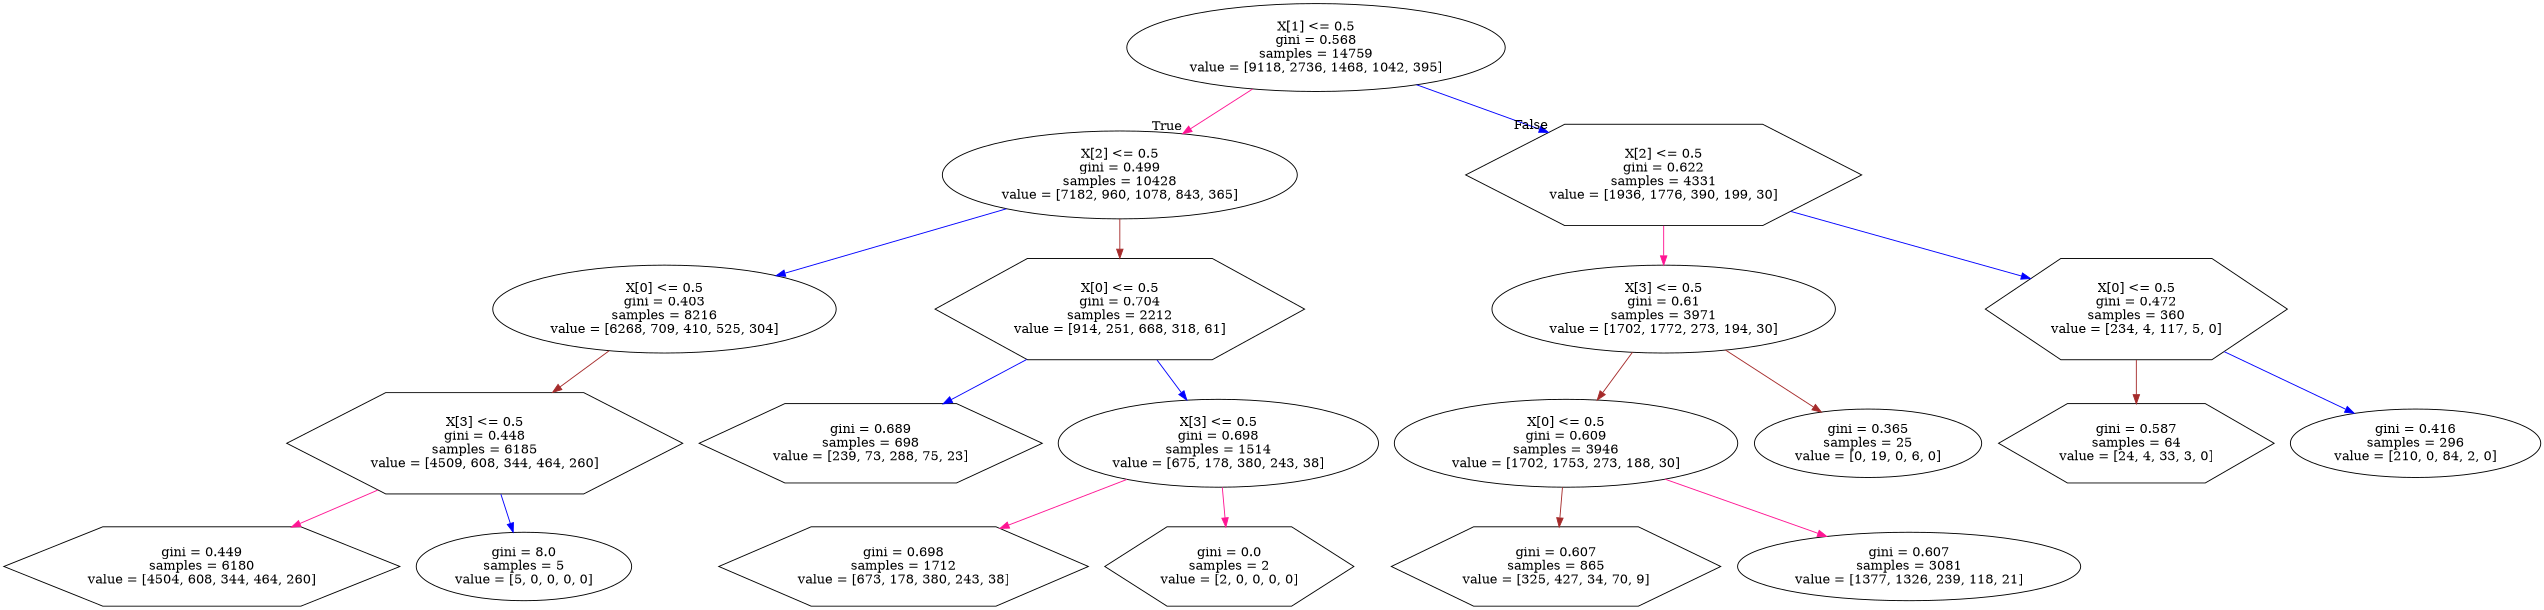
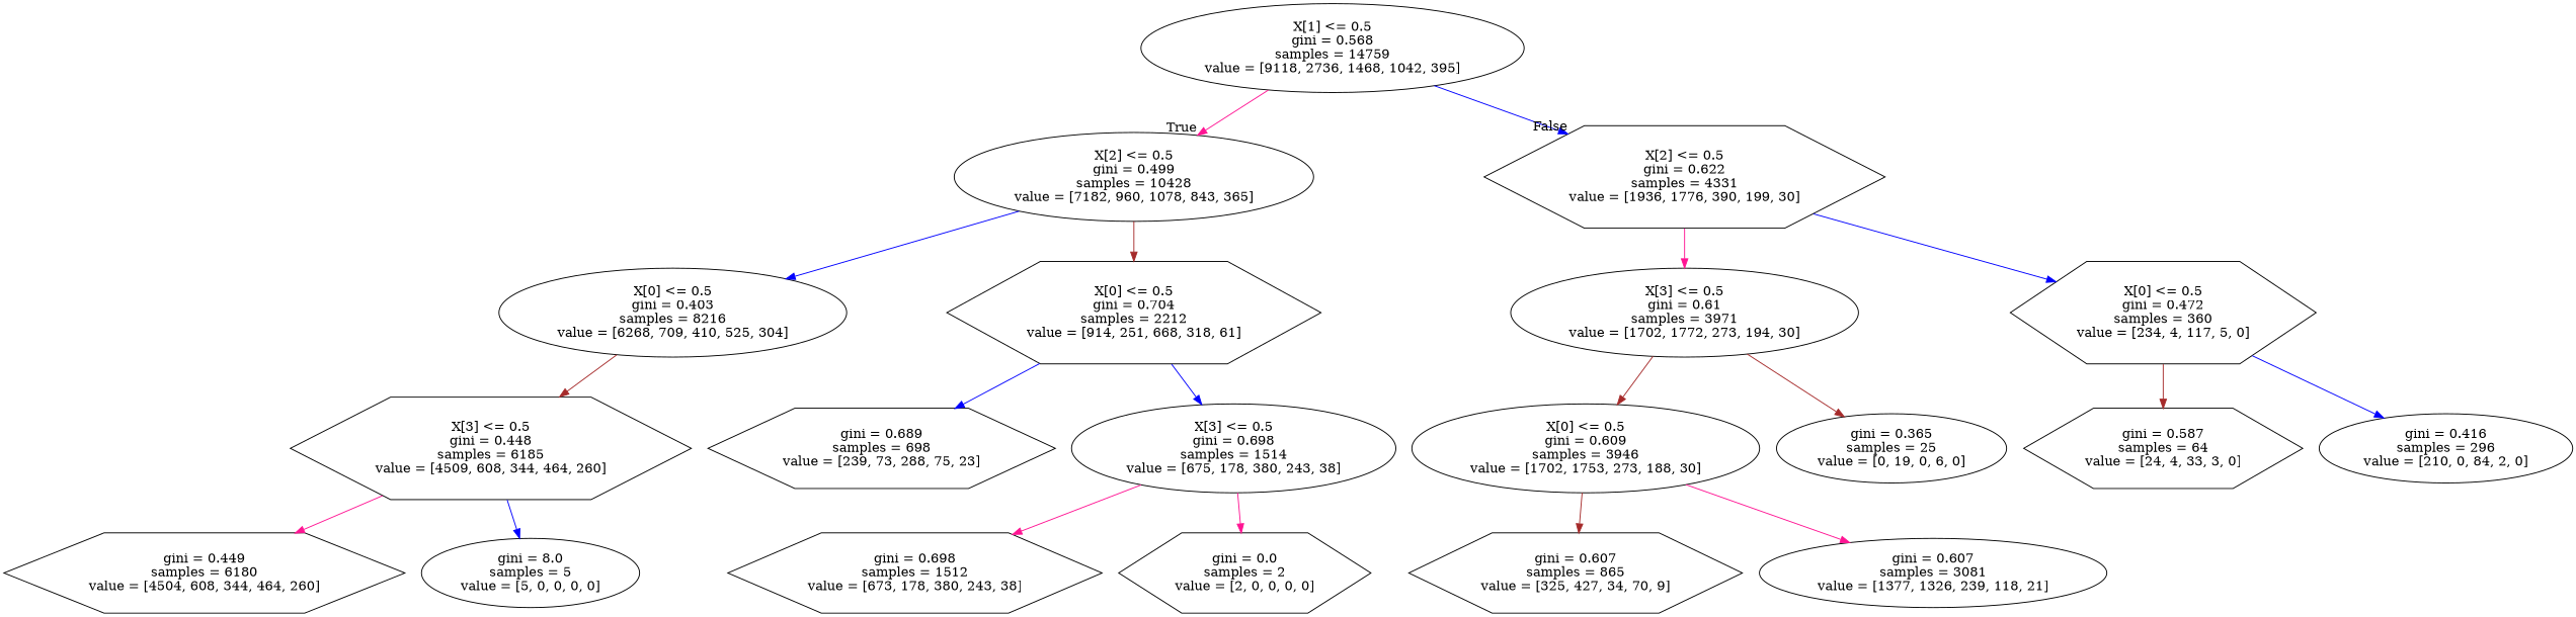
  digraph {
    node [shape=ellipse]
    edge [color=blue]
    n1 [label="X[1] <= 0.5\ngini = 0.568\nsamples = 14759\nvalue = [9118, 2736, 1468, 1042, 395]"]
    n2 [label="X[2] <= 0.5\ngini = 0.499\nsamples = 10428\nvalue = [7182, 960, 1078, 843, 365]"]
    n3 [label="X[2] <= 0.5\ngini = 0.622\nsamples = 4331\nvalue = [1936, 1776, 390, 199, 30]" shape=hexagon]
    n4 [label="X[0] <= 0.5\ngini = 0.403\nsamples = 8216\nvalue = [6268, 709, 410, 525, 304]"]
    n5 [label="X[0] <= 0.5\ngini = 0.704\nsamples = 2212\nvalue = [914, 251, 668, 318, 61]" shape=hexagon]
    n6 [label="X[3] <= 0.5\ngini = 0.61\nsamples = 3971\nvalue = [1702, 1772, 273, 194, 30]"]
    n7 [label="X[0] <= 0.5\ngini = 0.472\nsamples = 360\nvalue = [234, 4, 117, 5, 0]" shape=hexagon]
    n8 [label="X[3] <= 0.5\ngini = 0.448\nsamples = 6185\nvalue = [4509, 608, 344, 464, 260]" shape=hexagon]
    n9 [label="gini = 0.689\nsamples = 698\nvalue = [239, 73, 288, 75, 23]" shape=hexagon]
    n10 [label="X[3] <= 0.5\ngini = 0.698\nsamples = 1514\nvalue = [675, 178, 380, 243, 38]"]
    n11 [label="gini = 0.449\nsamples = 6180\nvalue = [4504, 608, 344, 464, 260]" shape=hexagon]
    n12 [label="gini = 8.0\nsamples = 5\nvalue = [5, 0, 0, 0, 0]"]
-   n13 [label="gini = 0.698\nsamples = 1712\nvalue = [673, 178, 380, 243, 38]" shape=hexagon]
+   n13 [label="gini = 0.698\nsamples = 1512\nvalue = [673, 178, 380, 243, 38]" shape=hexagon]
    n14 [label="gini = 0.0\nsamples = 2\nvalue = [2, 0, 0, 0, 0]" shape=hexagon]
    n15 [label="X[0] <= 0.5\ngini = 0.609\nsamples = 3946\nvalue = [1702, 1753, 273, 188, 30]"]
    n16 [label="gini = 0.365\nsamples = 25\nvalue = [0, 19, 0, 6, 0]"]
    n17 [label="gini = 0.587\nsamples = 64\nvalue = [24, 4, 33, 3, 0]" shape=hexagon]
    n18 [label="gini = 0.416\nsamples = 296\nvalue = [210, 0, 84, 2, 0]"]
    n19 [label="gini = 0.607\nsamples = 865\nvalue = [325, 427, 34, 70, 9]" shape=hexagon]
    n20 [label="gini = 0.607\nsamples = 3081\nvalue = [1377, 1326, 239, 118, 21]"]
    n1 -> n2 [color=deeppink headlabel=True labelangle=45 labeldistance=2.5]
    n1 -> n3 [headlabel=False labelangle=-45 labeldistance=2.5]
    n2 -> n4
    n2 -> n5 [color=brown]
    n3 -> n6 [color=deeppink]
    n3 -> n7
    n4 -> n8 [color=brown]
    n5 -> n9
    n5 -> n10
    n6 -> n15 [color=brown]
    n6 -> n16 [color=brown]
    n7 -> n17 [color=brown]
    n7 -> n18
    n8 -> n11 [color=deeppink]
    n8 -> n12
    n10 -> n13 [color=deeppink]
    n10 -> n14 [color=deeppink]
    n15 -> n19 [color=brown]
    n15 -> n20 [color=deeppink]
  }
